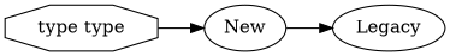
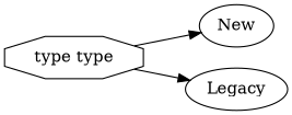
  digraph {
    rankdir=LR
    n1 [label="type type" shape=polygon sides=8]
    New
    Legacy
    n1 -> New
-   New -> Legacy
+   n1 -> Legacy
  }
